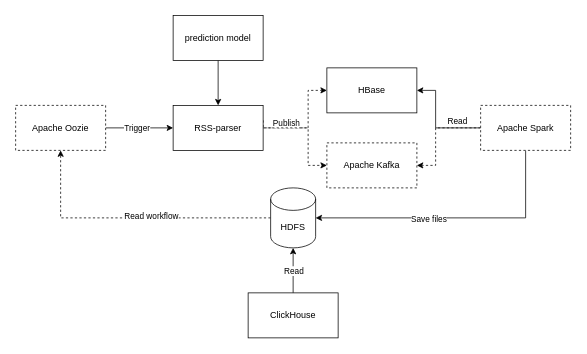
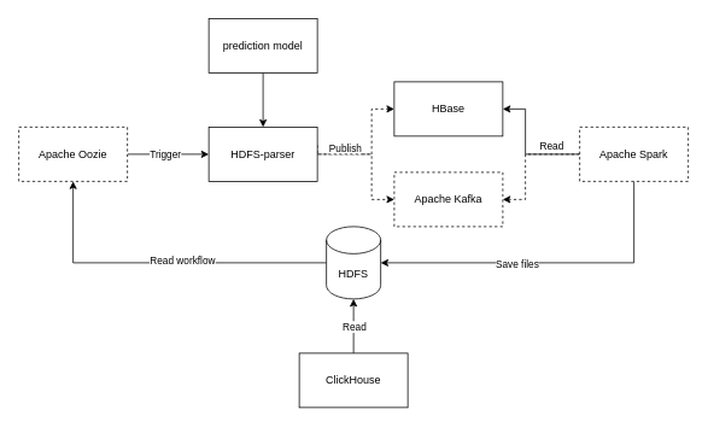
  <mxCell id="0" />
  <mxCell id="1" parent="0" />
  <mxCell id="2" style="edgeStyle=orthogonalEdgeStyle;rounded=0;orthogonalLoop=1;jettySize=auto;html=1;" parent="1" source="4" target="10" edge="1"><mxGeometry relative="1" as="geometry" /></mxCell>
  <mxCell id="3" value="Trigger" style="edgeLabel;html=1;align=center;verticalAlign=middle;resizable=0;points=[];fontSize=11;" parent="2" vertex="1" connectable="0"><mxGeometry x="0.696" y="-3" relative="1" as="geometry"><mxPoint x="-35" y="-3" as="offset" /></mxGeometry></mxCell>
  <mxCell id="4" value="Apache Oozie" style="rounded=0;whiteSpace=wrap;html=1;dashed=1;" parent="1" vertex="1"><mxGeometry x="20" y="140" width="120" height="60" as="geometry" /></mxCell>
  <mxCell id="5" style="edgeStyle=orthogonalEdgeStyle;rounded=0;orthogonalLoop=1;jettySize=auto;html=1;entryX=0.5;entryY=0;entryDx=0;entryDy=0;" parent="1" source="6" target="10" edge="1"><mxGeometry relative="1" as="geometry" /></mxCell>
  <mxCell id="6" value="prediction model" style="rounded=0;whiteSpace=wrap;html=1;" parent="1" vertex="1"><mxGeometry x="230" y="20" width="120" height="60" as="geometry" /></mxCell>
  <mxCell id="7" style="edgeStyle=orthogonalEdgeStyle;rounded=0;orthogonalLoop=1;jettySize=auto;html=1;entryX=0;entryY=0.5;entryDx=0;entryDy=0;dashed=1;" parent="1" target="11" edge="1"><mxGeometry relative="1" as="geometry"><Array as="points"><mxPoint x="350" y="170" /><mxPoint x="410" y="170" /><mxPoint x="410" y="220" /></Array><mxPoint x="350" y="160" as="sourcePoint" /><mxPoint x="495" y="180" as="targetPoint" /></mxGeometry></mxCell>
  <mxCell id="8" value="Publish" style="edgeLabel;html=1;align=center;verticalAlign=middle;resizable=0;points=[];fontSize=11;" parent="7" vertex="1" connectable="0"><mxGeometry x="0.196" y="-1" relative="1" as="geometry"><mxPoint x="-29" y="-24" as="offset" /></mxGeometry></mxCell>
  <mxCell id="9" style="edgeStyle=orthogonalEdgeStyle;rounded=0;orthogonalLoop=1;jettySize=auto;html=1;entryX=0;entryY=0.5;entryDx=0;entryDy=0;dashed=1;" edge="1" parent="1" source="10" target="24"><mxGeometry relative="1" as="geometry"><Array as="points"><mxPoint x="410" y="170" /><mxPoint x="410" y="120" /></Array></mxGeometry></mxCell>
- <mxCell id="10" value="RSS-parser" style="rounded=0;whiteSpace=wrap;html=1;" parent="1" vertex="1"><mxGeometry x="230" y="140" width="120" height="60" as="geometry" /></mxCell>
+ <mxCell id="10" value="HDFS-parser" style="rounded=0;whiteSpace=wrap;html=1;" parent="1" vertex="1"><mxGeometry x="230" y="140" width="120" height="60" as="geometry" /></mxCell>
  <mxCell id="11" value="Apache Kafka" style="rounded=0;whiteSpace=wrap;html=1;dashed=1;" parent="1" vertex="1"><mxGeometry x="435" y="190" width="120" height="60" as="geometry" /></mxCell>
  <mxCell id="12" style="edgeStyle=orthogonalEdgeStyle;rounded=0;orthogonalLoop=1;jettySize=auto;html=1;entryX=1;entryY=0.5;entryDx=0;entryDy=0;dashed=1;" parent="1" source="17" target="11" edge="1"><mxGeometry relative="1" as="geometry"><Array as="points"><mxPoint x="580" y="170" /><mxPoint x="580" y="220" /></Array></mxGeometry></mxCell>
  <mxCell id="13" value="Read" style="edgeLabel;html=1;align=center;verticalAlign=middle;resizable=0;points=[];" parent="12" vertex="1" connectable="0"><mxGeometry x="-0.27" y="-1" relative="1" as="geometry"><mxPoint x="17" y="-9" as="offset" /></mxGeometry></mxCell>
  <mxCell id="14" style="edgeStyle=orthogonalEdgeStyle;rounded=0;orthogonalLoop=1;jettySize=auto;html=1;entryX=1;entryY=0.5;entryDx=0;entryDy=0;entryPerimeter=0;" parent="1" source="17" target="20" edge="1"><mxGeometry relative="1" as="geometry"><mxPoint x="590" y="290" as="targetPoint" /><Array as="points"><mxPoint x="700" y="290" /></Array></mxGeometry></mxCell>
  <mxCell id="15" value="Save files" style="edgeLabel;html=1;align=center;verticalAlign=middle;resizable=0;points=[];" parent="14" vertex="1" connectable="0"><mxGeometry x="0.188" y="1" relative="1" as="geometry"><mxPoint as="offset" /></mxGeometry></mxCell>
  <mxCell id="16" style="edgeStyle=orthogonalEdgeStyle;rounded=0;orthogonalLoop=1;jettySize=auto;html=1;entryX=1;entryY=0.5;entryDx=0;entryDy=0;dashed=0;" edge="1" parent="1" source="17" target="24"><mxGeometry relative="1" as="geometry"><Array as="points"><mxPoint x="580" y="170" /><mxPoint x="580" y="120" /></Array></mxGeometry></mxCell>
  <mxCell id="17" value="Apache Spark" style="rounded=0;whiteSpace=wrap;html=1;dashed=1;" parent="1" vertex="1"><mxGeometry x="640" y="140" width="120" height="60" as="geometry" /></mxCell>
- <mxCell id="18" style="edgeStyle=orthogonalEdgeStyle;rounded=0;orthogonalLoop=1;jettySize=auto;html=1;entryX=0.5;entryY=1;entryDx=0;entryDy=0;dashed=1;" parent="1" source="20" target="4" edge="1"><mxGeometry relative="1" as="geometry" /></mxCell>
+ <mxCell id="18" style="edgeStyle=orthogonalEdgeStyle;rounded=0;orthogonalLoop=1;jettySize=auto;html=1;entryX=0.5;entryY=1;entryDx=0;entryDy=0;" parent="1" source="20" target="4" edge="1"><mxGeometry relative="1" as="geometry" /></mxCell>
  <mxCell id="19" value="Read workflow" style="edgeLabel;html=1;align=center;verticalAlign=middle;resizable=0;points=[];" parent="18" vertex="1" connectable="0"><mxGeometry x="-0.134" y="-3" relative="1" as="geometry"><mxPoint as="offset" /></mxGeometry></mxCell>
  <mxCell id="20" value="HDFS" style="shape=cylinder3;whiteSpace=wrap;html=1;boundedLbl=1;backgroundOutline=1;size=15;" parent="1" vertex="1"><mxGeometry x="360" y="250" width="60" height="80" as="geometry" /></mxCell>
  <mxCell id="21" style="edgeStyle=orthogonalEdgeStyle;rounded=0;orthogonalLoop=1;jettySize=auto;html=1;entryX=0.5;entryY=1;entryDx=0;entryDy=0;entryPerimeter=0;" parent="1" source="23" target="20" edge="1"><mxGeometry relative="1" as="geometry" /></mxCell>
  <mxCell id="22" value="Read" style="edgeLabel;html=1;align=center;verticalAlign=middle;resizable=0;points=[];fontSize=11;" parent="21" vertex="1" connectable="0"><mxGeometry x="0.24" relative="1" as="geometry"><mxPoint y="7" as="offset" /></mxGeometry></mxCell>
  <mxCell id="23" value="ClickHouse" style="rounded=0;whiteSpace=wrap;html=1;" parent="1" vertex="1"><mxGeometry x="330" y="390" width="120" height="60" as="geometry" /></mxCell>
  <mxCell id="24" value="HBase" style="rounded=0;whiteSpace=wrap;html=1;" vertex="1" parent="1"><mxGeometry x="435" y="90" width="120" height="60" as="geometry" /></mxCell>
